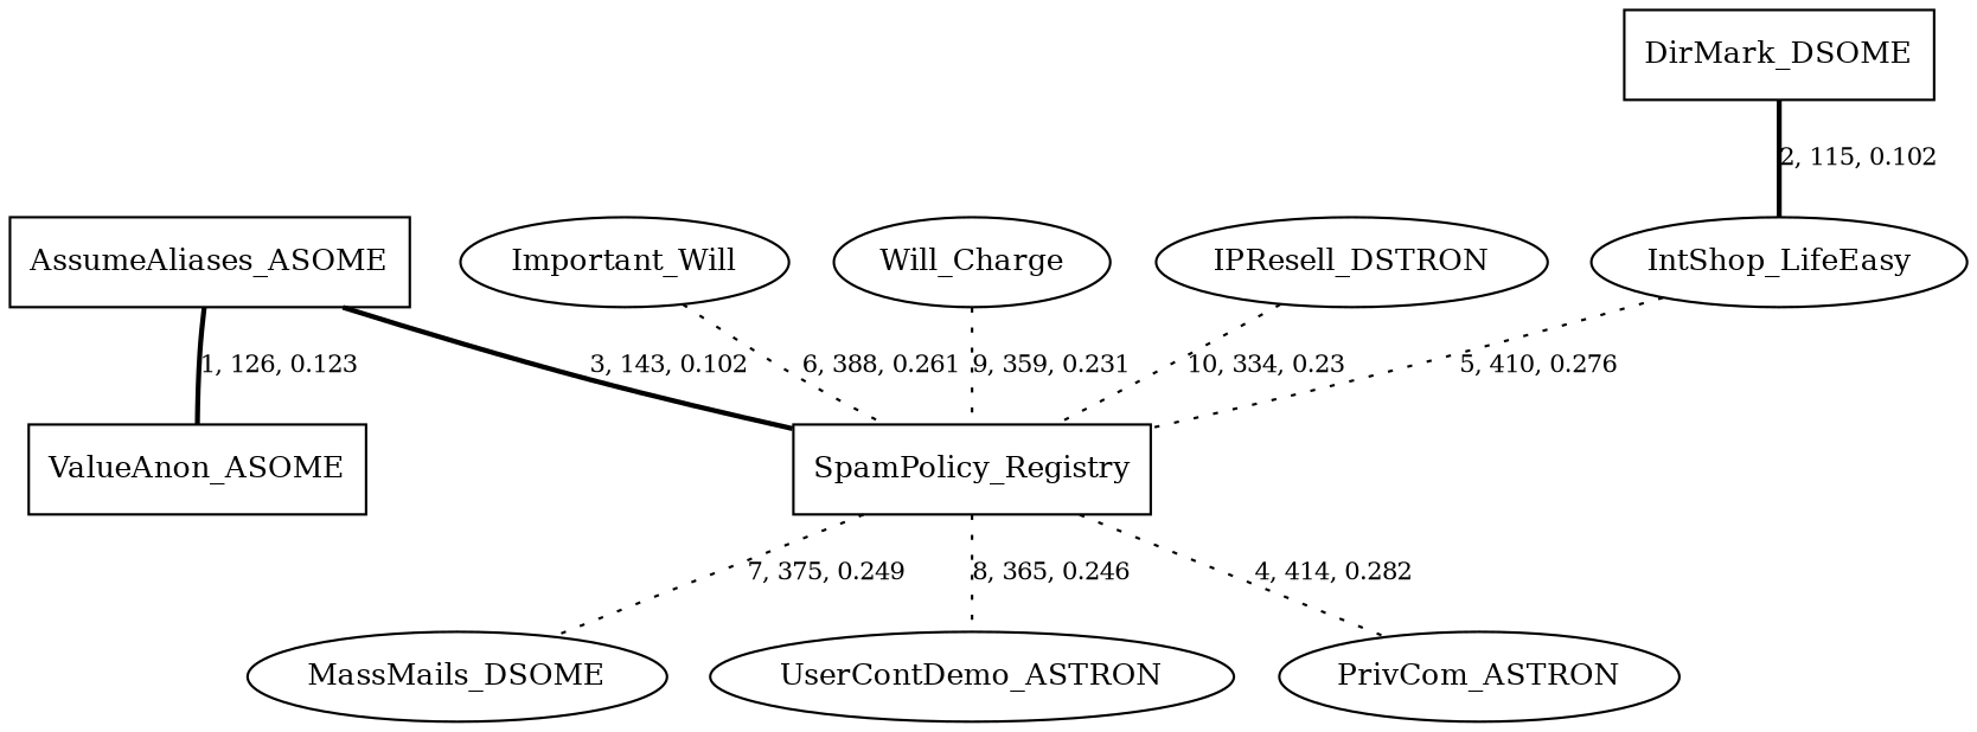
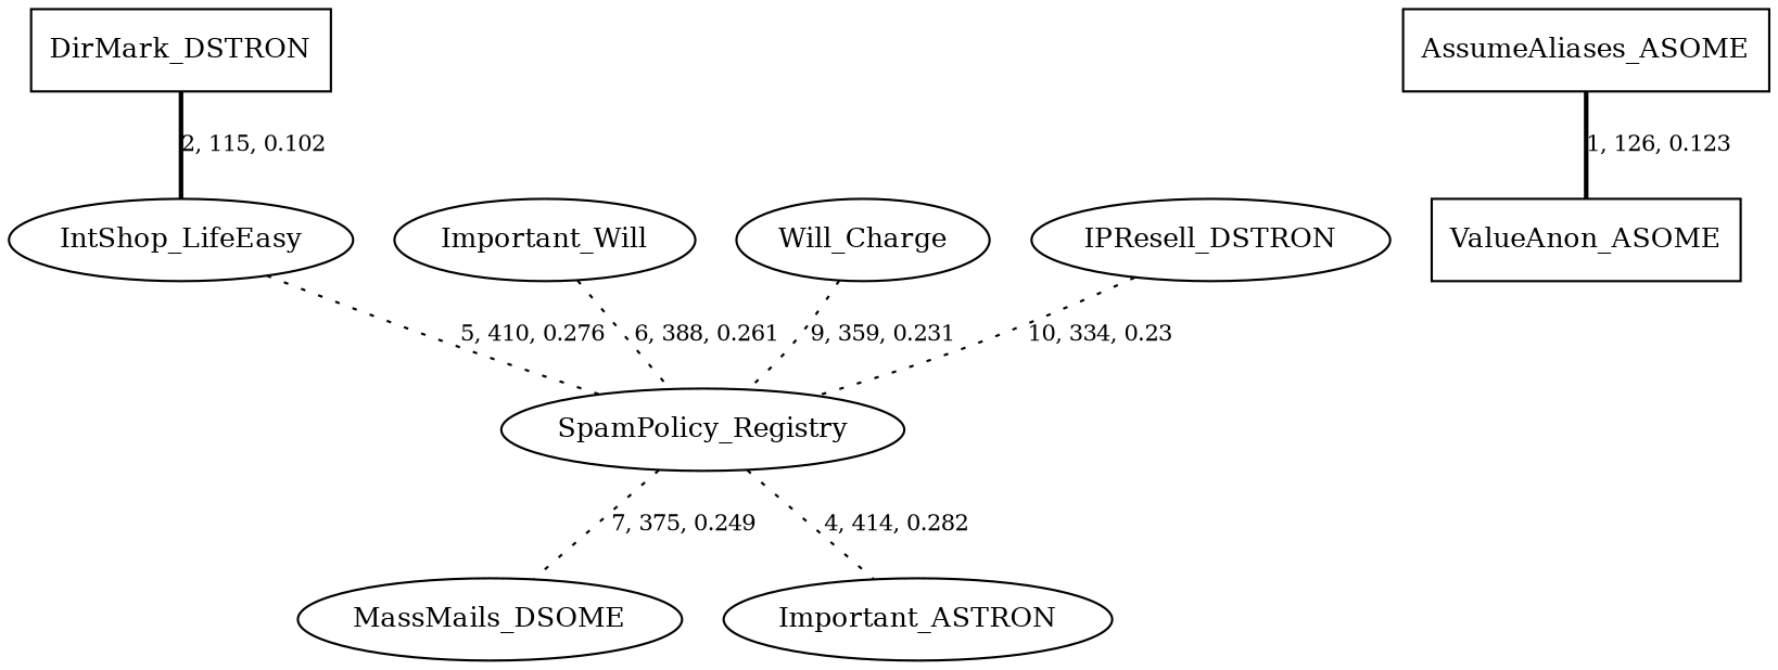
  graph {
    node [fontsize=12]
    edge [fontsize=10 style=dotted]
    n1 [label=MassMails_DSOME]
-   n2 [label=DirMark_DSOME shape=box]
+   n2 [label=DirMark_DSTRON shape=box]
    n3 [label=IntShop_LifeEasy]
    n4 [label=AssumeAliases_ASOME shape=box]
-   n5 [label=SpamPolicy_Registry shape=box]
+   n5 [label=SpamPolicy_Registry shape=ellipse]
    n6 [label=ValueAnon_ASOME shape=box]
-   n7 [label=UserContDemo_ASTRON]
-   n8 [label=PrivCom_ASTRON]
+   n8 [label=Important_ASTRON]
    n9 [label=Important_Will]
    n10 [label=Will_Charge]
    n11 [label=IPResell_DSTRON]
    n2 -- n3 [label="2, 115, 0.102" style=bold]
    n3 -- n5 [label="5, 410, 0.276"]
-   n4 -- n5 [label="3, 143, 0.102" style=bold]
    n4 -- n6 [label="1, 126, 0.123" style=bold]
    n5 -- n1 [label="7, 375, 0.249"]
-   n5 -- n7 [label="8, 365, 0.246"]
    n5 -- n8 [label="4, 414, 0.282"]
    n9 -- n5 [label="6, 388, 0.261"]
    n10 -- n5 [label="9, 359, 0.231"]
    n11 -- n5 [label="10, 334, 0.23"]
  }
